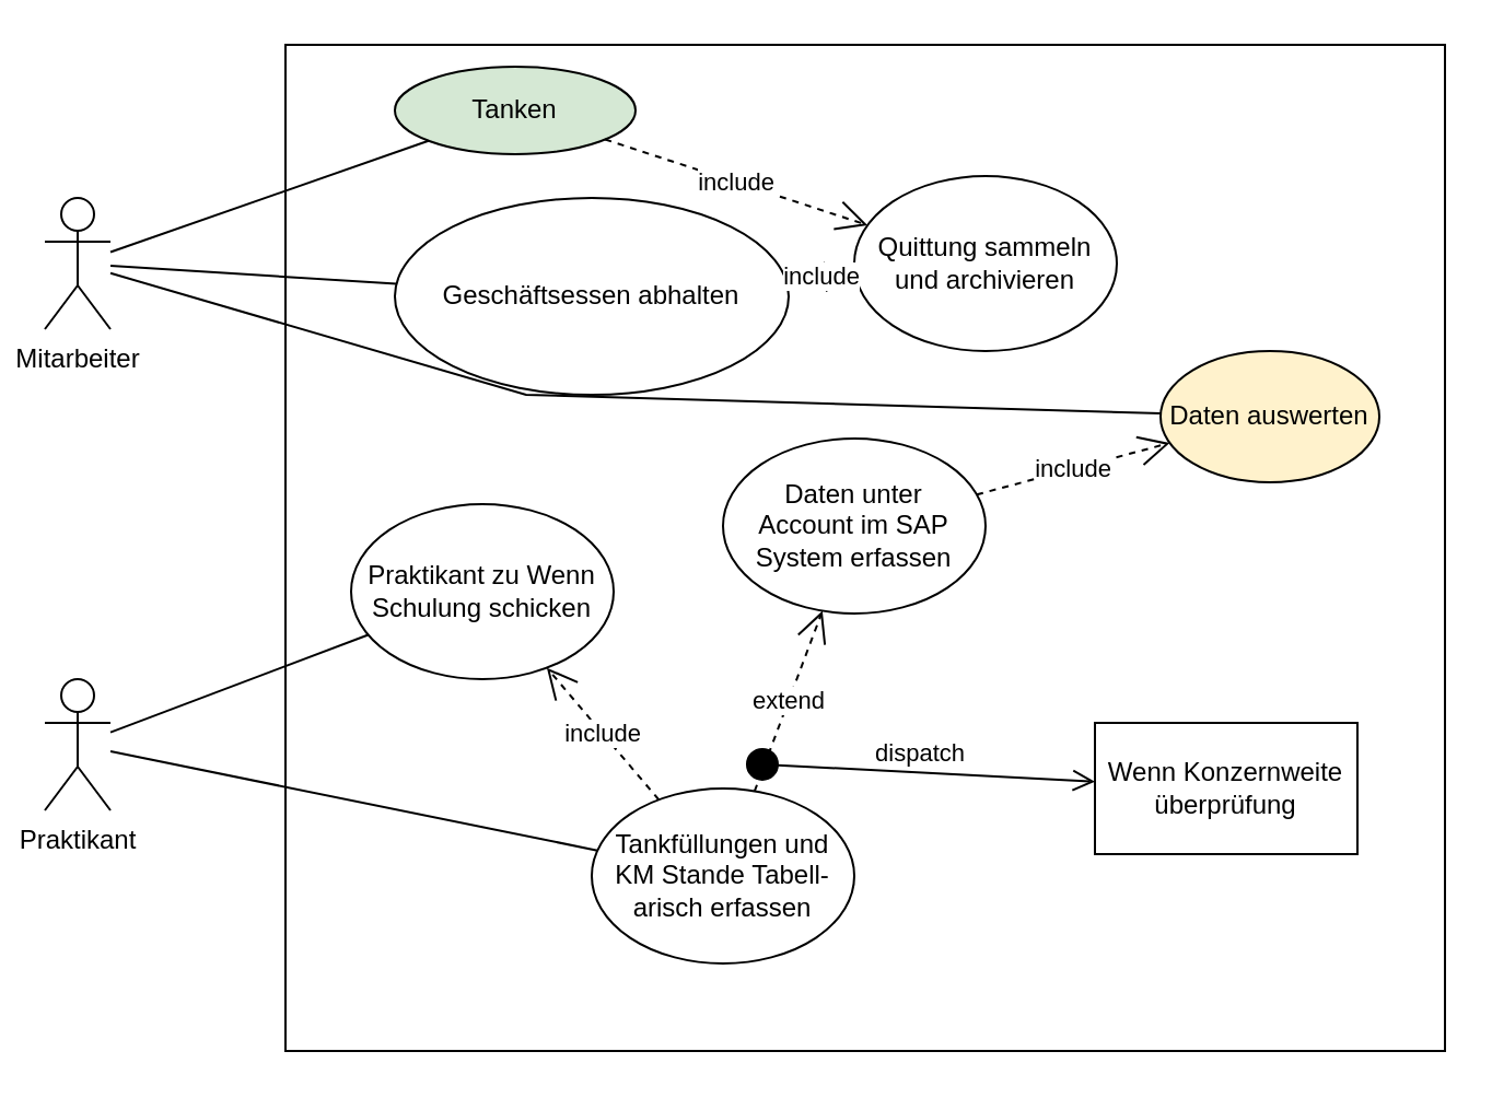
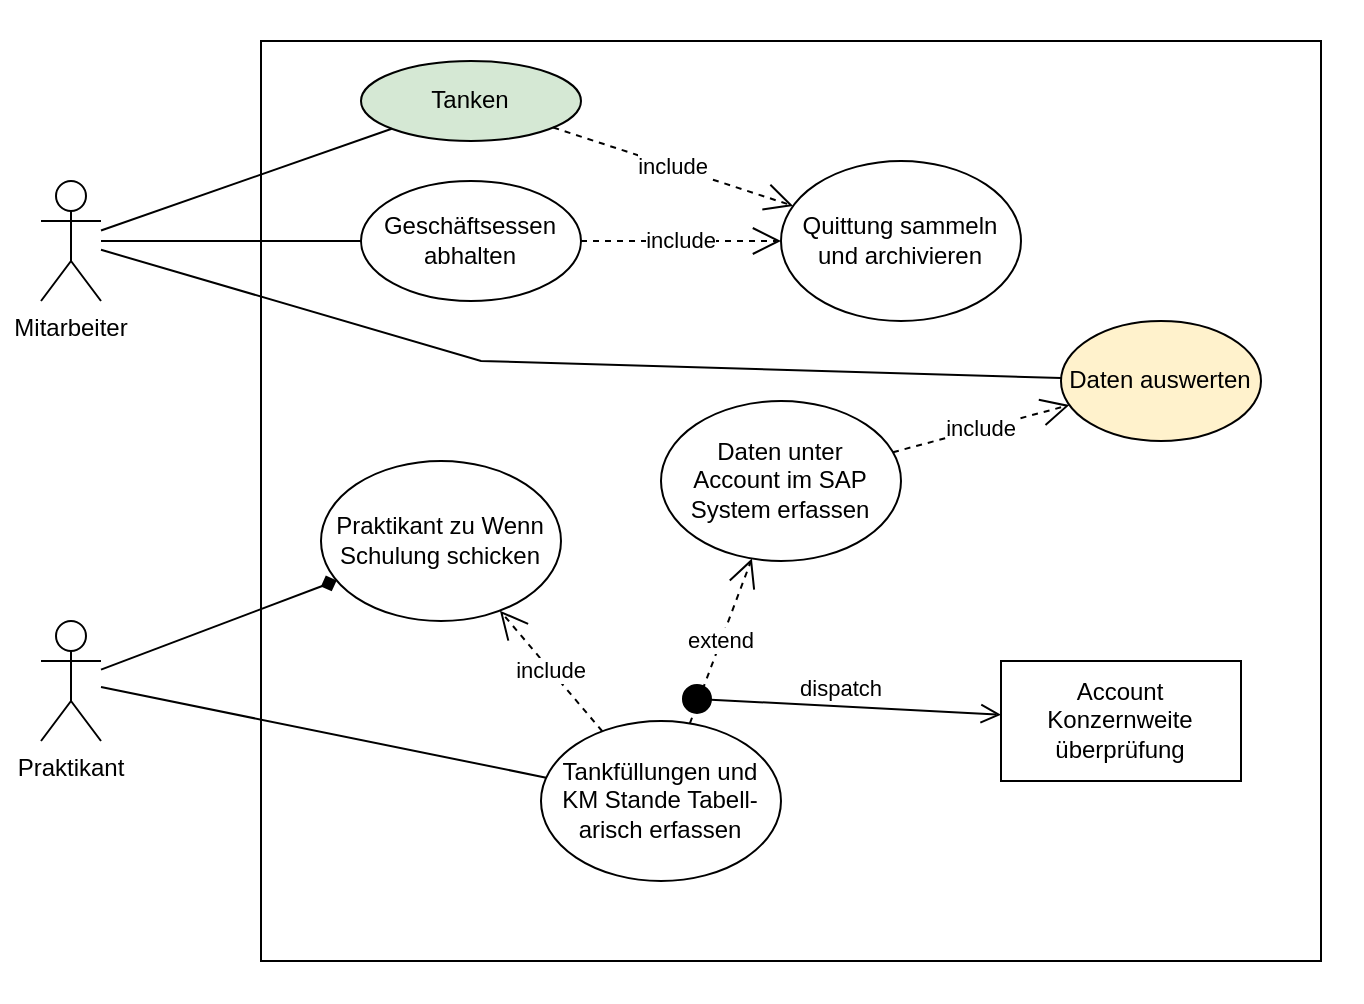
  <mxCell id="0" />
  <mxCell id="1" parent="0" />
  <mxCell id="2" value="" style="rounded=0;whiteSpace=wrap;html=1;fillOpacity=0;editable=0;movable=1;resizable=1;rotatable=1;deletable=1;locked=0;connectable=0;" parent="1" vertex="1"><mxGeometry x="130" y="20" width="530" height="460" as="geometry" /></mxCell>
  <mxCell id="3" value="Mitarbeiter" style="shape=umlActor;verticalLabelPosition=bottom;verticalAlign=top;html=1;outlineConnect=0;" parent="1" vertex="1"><mxGeometry x="20" y="90" width="30" height="60" as="geometry" /></mxCell>
  <mxCell id="4" value="Praktikant" style="shape=umlActor;verticalLabelPosition=bottom;verticalAlign=top;html=1;outlineConnect=0;" parent="1" vertex="1"><mxGeometry x="20" y="310" width="30" height="60" as="geometry" /></mxCell>
  <mxCell id="5" value="Tanken" style="ellipse;whiteSpace=wrap;html=1;fillColor=#d5e8d4;" parent="1" vertex="1"><mxGeometry x="180" y="30" width="110" height="40" as="geometry" /></mxCell>
- <mxCell id="6" value="Geschäftsessen abhalten" style="ellipse;whiteSpace=wrap;html=1;" parent="1" vertex="1"><mxGeometry x="180" y="90" width="180" height="90" as="geometry" /></mxCell>
+ <mxCell id="6" value="Geschäftsessen abhalten" style="ellipse;whiteSpace=wrap;html=1;" parent="1" vertex="1"><mxGeometry x="180" y="90" width="110" height="60" as="geometry" /></mxCell>
  <mxCell id="7" value="Tankfüllungen und KM Stande Tabell-arisch erfassen" style="ellipse;whiteSpace=wrap;html=1;" parent="1" vertex="1"><mxGeometry x="270" y="360" width="120" height="80" as="geometry" /></mxCell>
  <mxCell id="8" value="" style="endArrow=none;html=1;rounded=0;" parent="1" source="3" target="5" edge="1"><mxGeometry width="50" height="50" relative="1" as="geometry"><mxPoint x="50" y="230" as="sourcePoint" /><mxPoint x="100" y="180" as="targetPoint" /></mxGeometry></mxCell>
  <mxCell id="9" value="" style="endArrow=none;html=1;rounded=0;" parent="1" source="3" target="6" edge="1"><mxGeometry width="50" height="50" relative="1" as="geometry"><mxPoint x="60" y="230" as="sourcePoint" /><mxPoint x="110" y="180" as="targetPoint" /></mxGeometry></mxCell>
  <mxCell id="10" value="Quittung sammeln und archivieren" style="ellipse;whiteSpace=wrap;html=1;" parent="1" vertex="1"><mxGeometry x="390" y="80" width="120" height="80" as="geometry" /></mxCell>
  <mxCell id="11" value="include" style="endArrow=open;endSize=12;dashed=1;html=1;rounded=0;" parent="1" source="6" target="10" edge="1"><mxGeometry width="160" relative="1" as="geometry"><mxPoint x="-30" y="450" as="sourcePoint" /><mxPoint x="640" y="320" as="targetPoint" /></mxGeometry></mxCell>
  <mxCell id="12" value="include" style="endArrow=open;endSize=12;dashed=1;html=1;rounded=0;" parent="1" source="5" target="10" edge="1"><mxGeometry width="160" relative="1" as="geometry"><mxPoint x="290" y="50" as="sourcePoint" /><mxPoint x="450" y="50" as="targetPoint" /></mxGeometry></mxCell>
  <mxCell id="13" value="Daten auswerten" style="ellipse;whiteSpace=wrap;html=1;fillColor=#fff2cc;" parent="1" vertex="1"><mxGeometry x="530" y="160" width="100" height="60" as="geometry" /></mxCell>
  <mxCell id="14" value="" style="endArrow=none;html=1;rounded=0;" parent="1" source="3" target="13" edge="1"><mxGeometry width="50" height="50" relative="1" as="geometry"><mxPoint x="190" y="270" as="sourcePoint" /><mxPoint x="240" y="220" as="targetPoint" /><Array as="points"><mxPoint x="240" y="180" /></Array></mxGeometry></mxCell>
- <mxCell id="15" value="" style="endArrow=none;html=1;rounded=0;" parent="1" source="4" target="21" edge="1"><mxGeometry width="50" height="50" relative="1" as="geometry"><mxPoint x="90" y="490" as="sourcePoint" /><mxPoint x="140" y="440" as="targetPoint" /></mxGeometry></mxCell>
+ <mxCell id="15" value="" style="endArrow=diamond;html=1;rounded=0;" parent="1" source="4" target="21" edge="1"><mxGeometry width="50" height="50" relative="1" as="geometry"><mxPoint x="90" y="490" as="sourcePoint" /><mxPoint x="140" y="440" as="targetPoint" /></mxGeometry></mxCell>
  <mxCell id="16" value="Daten unter &lt;br&gt;Account im SAP System erfassen" style="ellipse;whiteSpace=wrap;html=1;" parent="1" vertex="1"><mxGeometry x="330" y="200" width="120" height="80" as="geometry" /></mxCell>
  <mxCell id="17" value="include" style="endArrow=open;endSize=12;dashed=1;html=1;rounded=0;" parent="1" source="16" target="13" edge="1"><mxGeometry width="160" relative="1" as="geometry"><mxPoint x="300" y="130" as="sourcePoint" /><mxPoint x="400" y="130" as="targetPoint" /></mxGeometry></mxCell>
  <mxCell id="18" value="extend" style="endArrow=open;endSize=12;dashed=1;html=1;rounded=0;" parent="1" source="7" target="16" edge="1"><mxGeometry width="160" relative="1" as="geometry"><mxPoint x="409" y="254" as="sourcePoint" /><mxPoint x="511" y="245" as="targetPoint" /></mxGeometry></mxCell>
  <mxCell id="19" value="dispatch" style="html=1;verticalAlign=bottom;startArrow=circle;startFill=1;endArrow=open;startSize=6;endSize=8;curved=0;rounded=0;" parent="1" target="20" edge="1"><mxGeometry width="80" relative="1" as="geometry"><mxPoint x="340" y="348.57" as="sourcePoint" /><mxPoint x="490" y="369.999" as="targetPoint" /></mxGeometry></mxCell>
- <mxCell id="20" value="Wenn Konzernweite überprüfung" style="rounded=0;whiteSpace=wrap;html=1;" parent="1" vertex="1"><mxGeometry x="500" y="330" width="120" height="60" as="geometry" /></mxCell>
+ <mxCell id="20" value="Account Konzernweite überprüfung" style="rounded=0;whiteSpace=wrap;html=1;" parent="1" vertex="1"><mxGeometry x="500" y="330" width="120" height="60" as="geometry" /></mxCell>
  <mxCell id="21" value="Praktikant zu Wenn Schulung schicken" style="ellipse;whiteSpace=wrap;html=1;" parent="1" vertex="1"><mxGeometry x="160" y="230" width="120" height="80" as="geometry" /></mxCell>
  <mxCell id="22" value="include" style="endArrow=open;endSize=12;dashed=1;html=1;rounded=0;" parent="1" source="7" target="21" edge="1"><mxGeometry width="160" relative="1" as="geometry"><mxPoint x="300" y="130" as="sourcePoint" /><mxPoint x="310" y="280" as="targetPoint" /></mxGeometry></mxCell>
  <mxCell id="23" value="" style="endArrow=none;html=1;rounded=0;" parent="1" source="4" target="7" edge="1"><mxGeometry width="50" height="50" relative="1" as="geometry"><mxPoint x="10" y="480" as="sourcePoint" /><mxPoint x="60" y="430" as="targetPoint" /></mxGeometry></mxCell>
